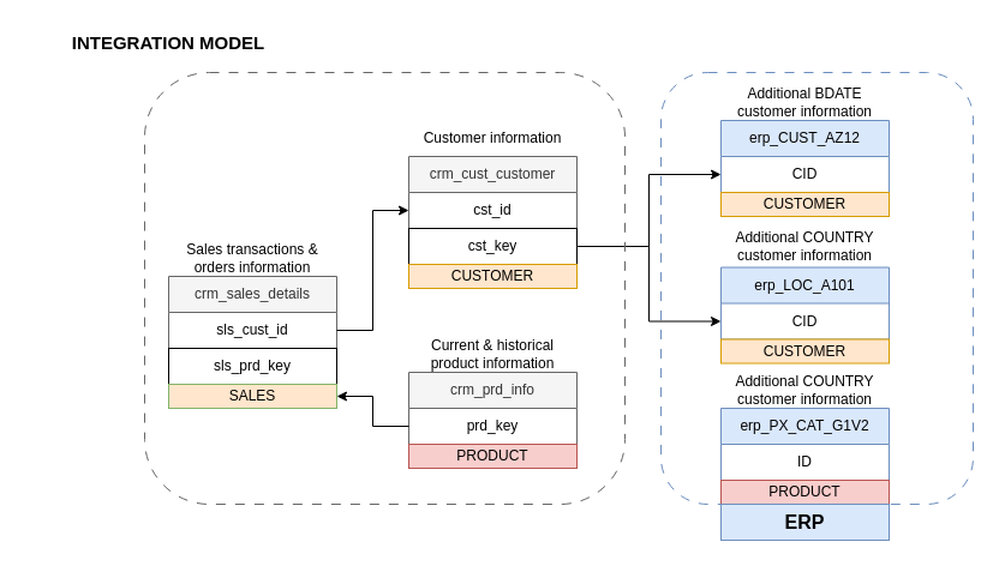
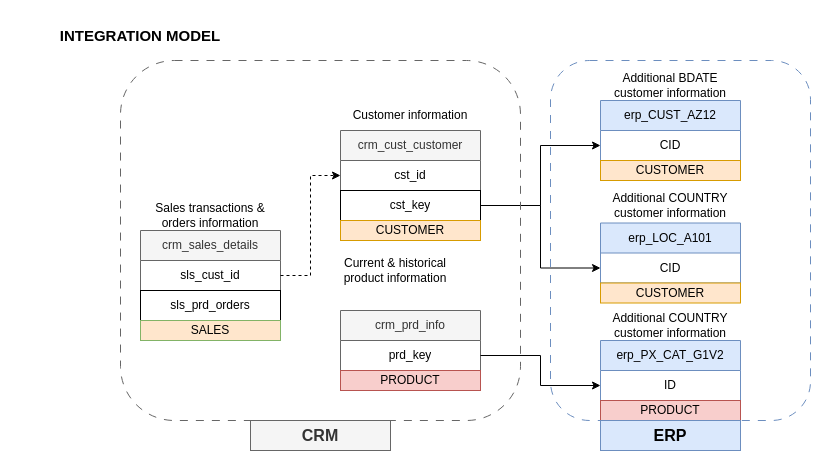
  <mxCell id="0" />
  <mxCell id="1" parent="0" />
  <mxCell id="2" value="" style="rounded=1;whiteSpace=wrap;html=1;fillColor=none;dashed=1;dashPattern=8 8;strokeColor=#6c8ebf;" vertex="1" parent="1"><mxGeometry x="550" y="60" width="260" height="360" as="geometry" /></mxCell>
  <mxCell id="3" value="&lt;b&gt;&lt;font style=&quot;font-size: 15px;&quot;&gt;INTEGRATION MODEL&lt;/font&gt;&lt;/b&gt;" style="text;html=1;align=center;verticalAlign=middle;whiteSpace=wrap;rounded=0;" vertex="1" parent="1"><mxGeometry y="20" width="240" height="30" as="geometry" x="20" /></mxCell>
  <mxCell id="4" value="crm_cust_customer" style="swimlane;fontStyle=0;childLayout=stackLayout;horizontal=1;startSize=30;horizontalStack=0;resizeParent=1;resizeParentMax=0;resizeLast=0;collapsible=1;marginBottom=0;whiteSpace=wrap;html=1;align=center;fillColor=#f5f5f5;fontColor=#333333;strokeColor=#666666;" vertex="1" parent="1"><mxGeometry x="340" y="130" width="140" height="90" as="geometry" /></mxCell>
  <mxCell id="5" value="cst_id" style="text;strokeColor=none;fillColor=none;align=center;verticalAlign=middle;spacingLeft=4;spacingRight=4;overflow=hidden;points=[[0,0.5],[1,0.5]];portConstraint=eastwest;rotatable=0;whiteSpace=wrap;html=1;" vertex="1" parent="4"><mxGeometry y="30" width="140" height="30" as="geometry" /></mxCell>
  <mxCell id="6" value="cst_key" style="text;strokeColor=default;fillColor=none;align=center;verticalAlign=middle;spacingLeft=4;spacingRight=4;overflow=hidden;points=[[0,0.5],[1,0.5]];portConstraint=eastwest;rotatable=0;whiteSpace=wrap;html=1;" vertex="1" parent="4"><mxGeometry y="60" width="140" height="30" as="geometry" /></mxCell>
  <mxCell id="7" value="crm_prd_info" style="swimlane;fontStyle=0;childLayout=stackLayout;horizontal=1;startSize=30;horizontalStack=0;resizeParent=1;resizeParentMax=0;resizeLast=0;collapsible=1;marginBottom=0;whiteSpace=wrap;html=1;align=center;fillColor=#f5f5f5;fontColor=#333333;strokeColor=#666666;" vertex="1" parent="1"><mxGeometry x="340" y="310" width="140" height="60" as="geometry" /></mxCell>
  <mxCell id="8" value="prd_key" style="text;strokeColor=none;fillColor=none;align=center;verticalAlign=middle;spacingLeft=4;spacingRight=4;overflow=hidden;points=[[0,0.5],[1,0.5]];portConstraint=eastwest;rotatable=0;whiteSpace=wrap;html=1;" vertex="1" parent="7"><mxGeometry y="30" width="140" height="30" as="geometry" /></mxCell>
  <mxCell id="9" value="Customer information" style="text;html=1;align=center;verticalAlign=middle;whiteSpace=wrap;rounded=0;" vertex="1" parent="1"><mxGeometry x="340" y="100" width="140" height="30" as="geometry" /></mxCell>
- <mxCell id="10" value="Current &amp;amp; historical product information" style="text;html=1;align=center;verticalAlign=middle;whiteSpace=wrap;rounded=0;" vertex="1" parent="1"><mxGeometry x="340" y="280" width="140" height="30" as="geometry" /></mxCell>
+ <mxCell id="10" value="Current &amp;amp; historical product information" style="text;html=1;align=center;verticalAlign=middle;whiteSpace=wrap;rounded=0;" vertex="1" parent="1"><mxGeometry x="325" y="255" width="140" height="30" as="geometry" /></mxCell>
  <mxCell id="11" value="crm_sales_details" style="swimlane;fontStyle=0;childLayout=stackLayout;horizontal=1;startSize=30;horizontalStack=0;resizeParent=1;resizeParentMax=0;resizeLast=0;collapsible=1;marginBottom=0;whiteSpace=wrap;html=1;align=center;fillColor=#f5f5f5;fontColor=#333333;strokeColor=#666666;" vertex="1" parent="1"><mxGeometry x="140" y="230" width="140" height="90" as="geometry" /></mxCell>
  <mxCell id="12" value="sls_cust_id" style="text;strokeColor=none;fillColor=none;align=center;verticalAlign=middle;spacingLeft=4;spacingRight=4;overflow=hidden;points=[[0,0.5],[1,0.5]];portConstraint=eastwest;rotatable=0;whiteSpace=wrap;html=1;" vertex="1" parent="11"><mxGeometry y="30" width="140" height="30" as="geometry" /></mxCell>
- <mxCell id="13" value="sls_prd_key" style="text;strokeColor=default;fillColor=none;align=center;verticalAlign=middle;spacingLeft=4;spacingRight=4;overflow=hidden;points=[[0,0.5],[1,0.5]];portConstraint=eastwest;rotatable=0;whiteSpace=wrap;html=1;" vertex="1" parent="11"><mxGeometry y="60" width="140" height="30" as="geometry" /></mxCell>
+ <mxCell id="13" value="sls_prd_orders" style="text;strokeColor=default;fillColor=none;align=center;verticalAlign=middle;spacingLeft=4;spacingRight=4;overflow=hidden;points=[[0,0.5],[1,0.5]];portConstraint=eastwest;rotatable=0;whiteSpace=wrap;html=1;" vertex="1" parent="11"><mxGeometry y="60" width="140" height="30" as="geometry" /></mxCell>
  <mxCell id="14" value="Sales transactions &amp;amp; orders information" style="text;html=1;align=center;verticalAlign=middle;whiteSpace=wrap;rounded=0;" vertex="1" parent="1"><mxGeometry x="140" y="200" width="140" height="30" as="geometry" /></mxCell>
- <mxCell id="15" style="edgeStyle=orthogonalEdgeStyle;rounded=0;orthogonalLoop=1;jettySize=auto;html=1;entryX=0;entryY=0.5;entryDx=0;entryDy=0;" edge="1" parent="1" source="12" target="5"><mxGeometry relative="1" as="geometry" /></mxCell>
+ <mxCell id="15" style="edgeStyle=orthogonalEdgeStyle;rounded=0;orthogonalLoop=1;jettySize=auto;html=1;entryX=0;entryY=0.5;entryDx=0;entryDy=0;dashed=1;" edge="1" parent="1" source="12" target="5"><mxGeometry relative="1" as="geometry" /></mxCell>
  <mxCell id="16" value="erp_CUST_AZ12" style="swimlane;fontStyle=0;childLayout=stackLayout;horizontal=1;startSize=30;horizontalStack=0;resizeParent=1;resizeParentMax=0;resizeLast=0;collapsible=1;marginBottom=0;whiteSpace=wrap;html=1;align=center;fillColor=#dae8fc;strokeColor=#6c8ebf;" vertex="1" parent="1"><mxGeometry x="600" y="100" width="140" height="60" as="geometry" /></mxCell>
  <mxCell id="17" value="CID" style="text;strokeColor=none;fillColor=none;align=center;verticalAlign=middle;spacingLeft=4;spacingRight=4;overflow=hidden;points=[[0,0.5],[1,0.5]];portConstraint=eastwest;rotatable=0;whiteSpace=wrap;html=1;" vertex="1" parent="16"><mxGeometry y="30" width="140" height="30" as="geometry" /></mxCell>
  <mxCell id="18" value="Additional BDATE customer information" style="text;html=1;align=center;verticalAlign=middle;whiteSpace=wrap;rounded=0;" vertex="1" parent="1"><mxGeometry x="600" y="70" width="140" height="30" as="geometry" /></mxCell>
  <mxCell id="19" style="edgeStyle=orthogonalEdgeStyle;rounded=0;orthogonalLoop=1;jettySize=auto;html=1;entryX=0;entryY=0.5;entryDx=0;entryDy=0;" edge="1" parent="1" source="6" target="17"><mxGeometry relative="1" as="geometry" /></mxCell>
  <mxCell id="20" value="erp_LOC_A101" style="swimlane;fontStyle=0;childLayout=stackLayout;horizontal=1;startSize=30;horizontalStack=0;resizeParent=1;resizeParentMax=0;resizeLast=0;collapsible=1;marginBottom=0;whiteSpace=wrap;html=1;align=center;fillColor=#dae8fc;strokeColor=#6c8ebf;" vertex="1" parent="1"><mxGeometry x="600" y="222.5" width="140" height="60" as="geometry" /></mxCell>
  <mxCell id="21" value="CID" style="text;strokeColor=none;fillColor=none;align=center;verticalAlign=middle;spacingLeft=4;spacingRight=4;overflow=hidden;points=[[0,0.5],[1,0.5]];portConstraint=eastwest;rotatable=0;whiteSpace=wrap;html=1;" vertex="1" parent="20"><mxGeometry y="30" width="140" height="30" as="geometry" /></mxCell>
  <mxCell id="22" value="Additional COUNTRY customer information" style="text;html=1;align=center;verticalAlign=middle;whiteSpace=wrap;rounded=0;" vertex="1" parent="1"><mxGeometry x="600" y="190" width="140" height="30" as="geometry" /></mxCell>
  <mxCell id="23" style="edgeStyle=orthogonalEdgeStyle;rounded=0;orthogonalLoop=1;jettySize=auto;html=1;entryX=0;entryY=0.5;entryDx=0;entryDy=0;" edge="1" parent="1" source="6" target="21"><mxGeometry relative="1" as="geometry" /></mxCell>
  <mxCell id="24" value="erp_PX_CAT_G1V2" style="swimlane;fontStyle=0;childLayout=stackLayout;horizontal=1;startSize=30;horizontalStack=0;resizeParent=1;resizeParentMax=0;resizeLast=0;collapsible=1;marginBottom=0;whiteSpace=wrap;html=1;align=center;fillColor=#dae8fc;strokeColor=#6c8ebf;" vertex="1" parent="1"><mxGeometry x="600" y="340" width="140" height="60" as="geometry" /></mxCell>
  <mxCell id="25" value="ID" style="text;strokeColor=none;fillColor=none;align=center;verticalAlign=middle;spacingLeft=4;spacingRight=4;overflow=hidden;points=[[0,0.5],[1,0.5]];portConstraint=eastwest;rotatable=0;whiteSpace=wrap;html=1;" vertex="1" parent="24"><mxGeometry y="30" width="140" height="30" as="geometry" /></mxCell>
  <mxCell id="26" value="Additional COUNTRY customer information" style="text;html=1;align=center;verticalAlign=middle;whiteSpace=wrap;rounded=0;" vertex="1" parent="1"><mxGeometry x="600" y="310" width="140" height="30" as="geometry" /></mxCell>
- <mxCell id="27" style="edgeStyle=orthogonalEdgeStyle;rounded=0;orthogonalLoop=1;jettySize=auto;html=1;" edge="1" parent="1" source="8" target="36"><mxGeometry relative="1" as="geometry" /></mxCell>
+ <mxCell id="27" style="edgeStyle=orthogonalEdgeStyle;rounded=0;orthogonalLoop=1;jettySize=auto;html=1;entryX=0;entryY=0.5;entryDx=0;entryDy=0;" edge="1" parent="1" source="8" target="25"><mxGeometry relative="1" as="geometry" /></mxCell>
  <mxCell id="28" value="" style="rounded=1;whiteSpace=wrap;html=1;fillColor=none;dashed=1;dashPattern=8 8;strokeColor=#666666;fontColor=#333333;" vertex="1" parent="1"><mxGeometry x="120" y="60" width="400" height="360" as="geometry" /></mxCell>
+ <mxCell id="29" value="CRM" style="text;html=1;align=center;verticalAlign=middle;whiteSpace=wrap;rounded=0;fillColor=#f5f5f5;strokeColor=#666666;fontStyle=1;fontSize=16;fontColor=#333333;" vertex="1" parent="1"><mxGeometry x="250" y="420" width="140" height="30" as="geometry" /></mxCell>
  <mxCell id="30" value="ERP" style="text;html=1;align=center;verticalAlign=middle;whiteSpace=wrap;rounded=0;" vertex="1" parent="1"><mxGeometry x="650" y="420" width="60" height="30" as="geometry" /></mxCell>
  <mxCell id="31" value="PRODUCT" style="rounded=0;whiteSpace=wrap;html=1;fillColor=#f8cecc;strokeColor=#b85450;" vertex="1" parent="1"><mxGeometry x="340" y="370" width="140" height="20" as="geometry" /></mxCell>
  <mxCell id="32" value="PRODUCT" style="rounded=0;whiteSpace=wrap;html=1;fillColor=#f8cecc;strokeColor=#b85450;" vertex="1" parent="1"><mxGeometry x="600" y="400" width="140" height="20" as="geometry" /></mxCell>
  <mxCell id="33" value="CUSTOMER" style="rounded=0;whiteSpace=wrap;html=1;fillColor=#ffe6cc;strokeColor=#d79b00;" vertex="1" parent="1"><mxGeometry x="340" y="220" width="140" height="20" as="geometry" /></mxCell>
  <mxCell id="34" value="CUSTOMER" style="rounded=0;whiteSpace=wrap;html=1;fillColor=#ffe6cc;strokeColor=#d79b00;" vertex="1" parent="1"><mxGeometry x="600" y="282.5" width="140" height="20" as="geometry" /></mxCell>
  <mxCell id="35" value="CUSTOMER" style="rounded=0;whiteSpace=wrap;html=1;fillColor=#ffe6cc;strokeColor=#d79b00;" vertex="1" parent="1"><mxGeometry x="600" y="160" width="140" height="20" as="geometry" /></mxCell>
  <mxCell id="36" value="SALES" style="rounded=0;whiteSpace=wrap;html=1;fillColor=#ffe6cc;strokeColor=#82b366;" vertex="1" parent="1"><mxGeometry x="140" y="320" width="140" height="20" as="geometry" /></mxCell>
  <mxCell id="37" value="ERP" style="text;html=1;align=center;verticalAlign=middle;whiteSpace=wrap;rounded=0;fillColor=#dae8fc;strokeColor=#6c8ebf;fontStyle=1;fontSize=16;" vertex="1" parent="1"><mxGeometry x="600" y="420" width="140" height="30" as="geometry" /></mxCell>
